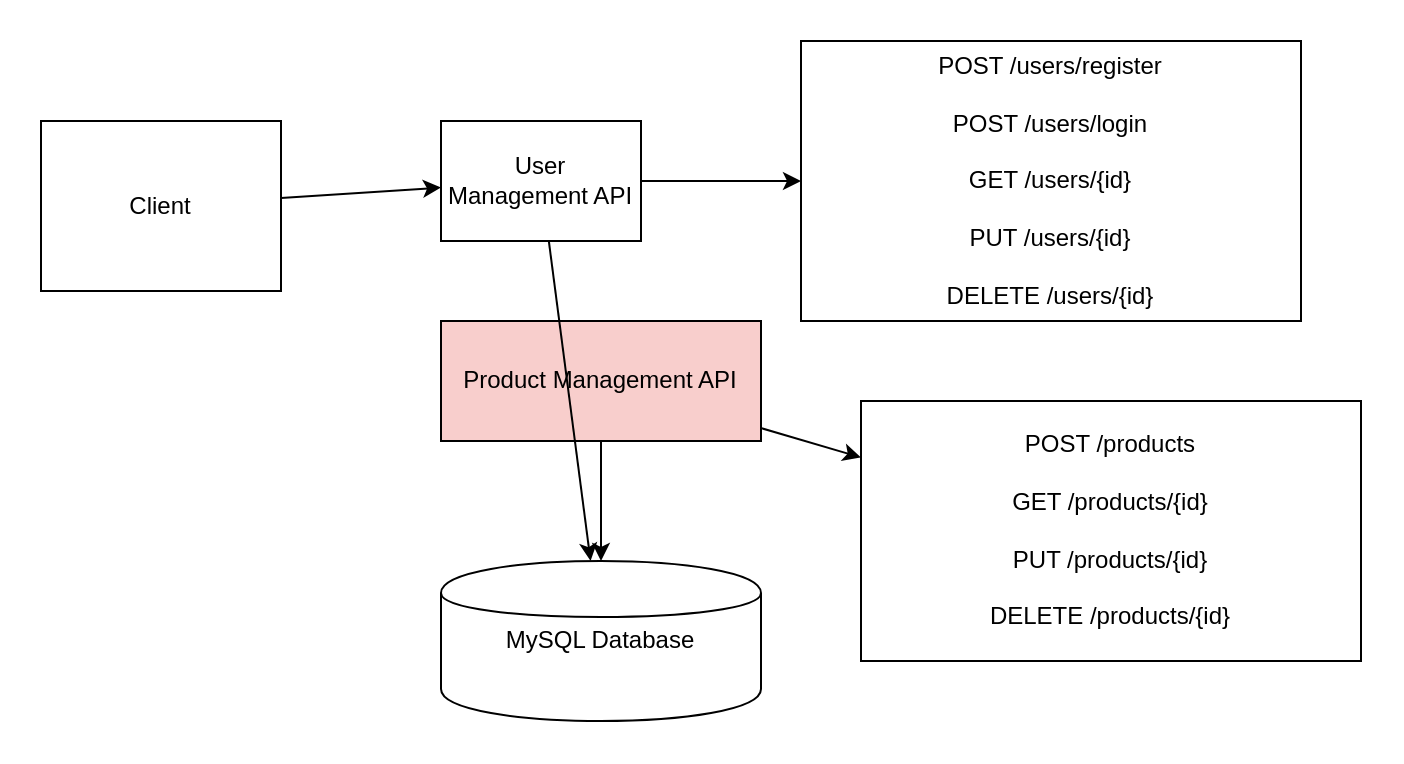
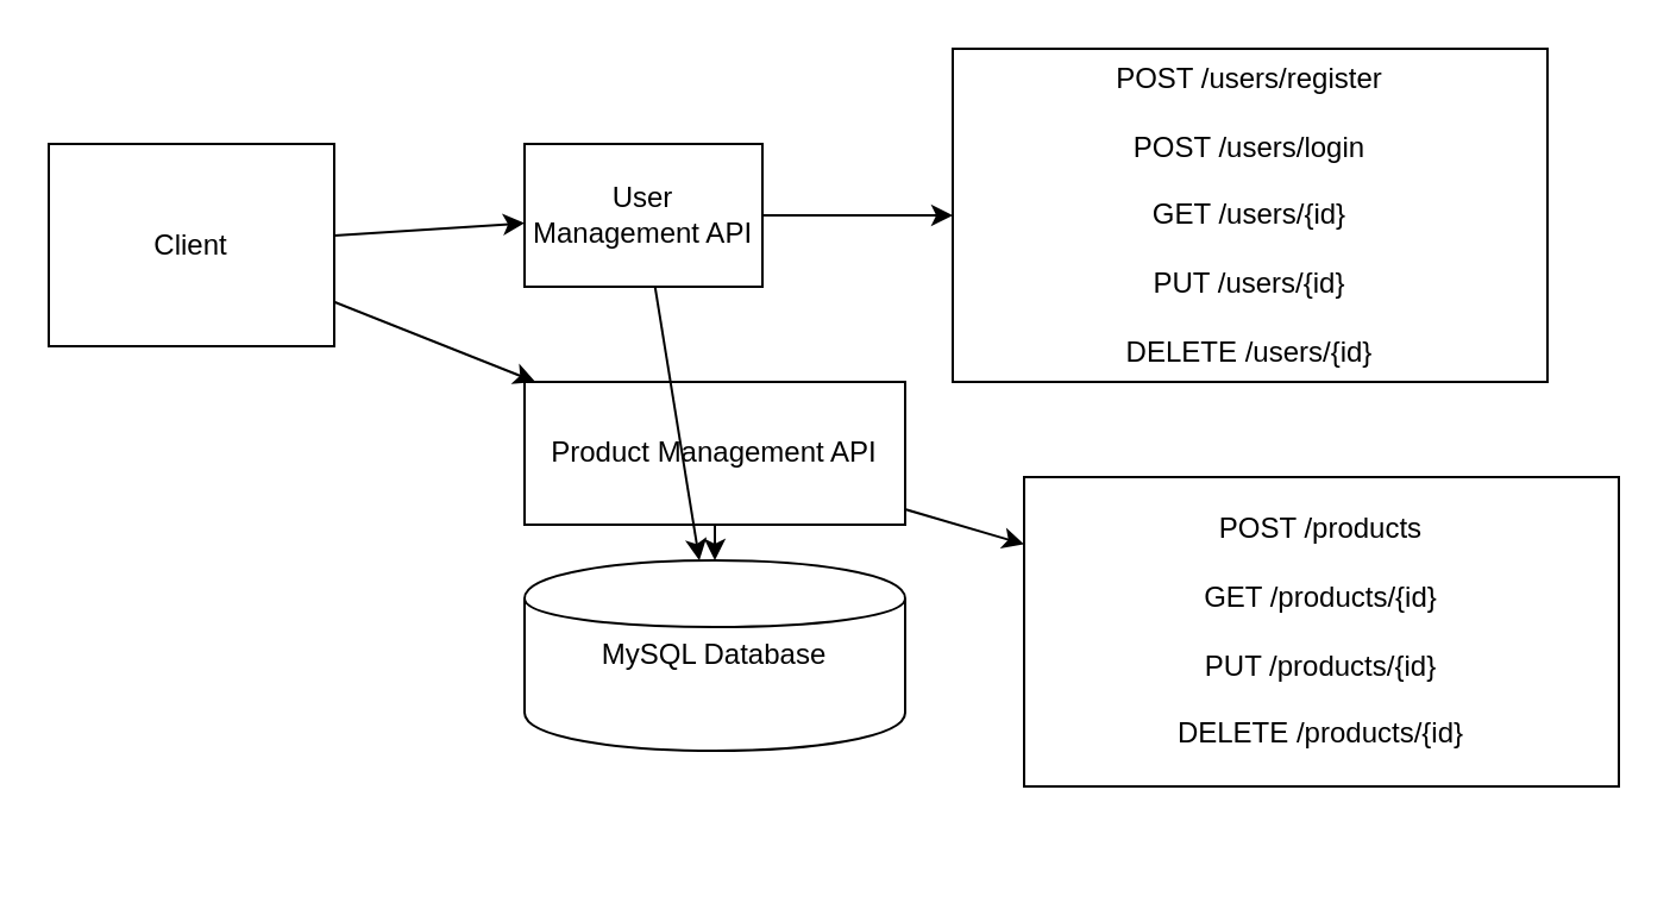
  <mxCell id="0" />
  <mxCell id="1" parent="0" />
  <mxCell id="2" value="Client" style="rounded=0;whiteSpace=wrap;html=1;" vertex="1" parent="1"><mxGeometry x="20" y="60" width="120" height="85" as="geometry" /></mxCell>
  <mxCell id="3" value="User Management API" style="rounded=0;whiteSpace=wrap;html=1;" vertex="1" parent="1"><mxGeometry x="220" y="60" width="100" height="60" as="geometry" /></mxCell>
- <mxCell id="4" value="Product Management API" style="rounded=0;whiteSpace=wrap;html=1;fillColor=#f8cecc;" vertex="1" parent="1"><mxGeometry x="220" y="160" width="160" height="60" as="geometry" /></mxCell>
- <mxCell id="5" value="MySQL Database" style="shape=cylinder;whiteSpace=wrap;html=1;" vertex="1" parent="1"><mxGeometry x="220" y="280" width="160" height="80" as="geometry" /></mxCell>
+ <mxCell id="4" value="Product Management API" style="rounded=0;whiteSpace=wrap;html=1;" vertex="1" parent="1"><mxGeometry x="220" y="160" width="160" height="60" as="geometry" /></mxCell>
+ <mxCell id="5" value="MySQL Database" style="shape=cylinder;whiteSpace=wrap;html=1;" vertex="1" parent="1"><mxGeometry x="220" y="235" width="160" height="80" as="geometry" /></mxCell>
  <mxCell id="6" value="POST /users/register&#10;&#10;POST /users/login&#10;&#10;GET /users/{id}&#10;&#10;PUT /users/{id}&#10;&#10;DELETE /users/{id}" style="rounded=0;whiteSpace=wrap;html=1;" vertex="1" parent="1"><mxGeometry x="400" width="250" height="140" as="geometry" y="20" /></mxCell>
  <mxCell id="7" value="POST /products&#10;&#10;GET /products/{id}&#10;&#10;PUT /products/{id}&#10;&#10;DELETE /products/{id}" style="rounded=0;whiteSpace=wrap;html=1;" vertex="1" parent="1"><mxGeometry x="430" y="200" width="250" height="130" as="geometry" /></mxCell>
  <mxCell id="8" edge="1" parent="1" source="2" target="3"><mxGeometry relative="1" as="geometry" /></mxCell>
+ <mxCell id="9" edge="1" parent="1" source="2" target="4"><mxGeometry relative="1" as="geometry" /></mxCell>
  <mxCell id="10" edge="1" parent="1" source="3" target="5"><mxGeometry relative="1" as="geometry" /></mxCell>
  <mxCell id="11" edge="1" parent="1" source="4" target="5"><mxGeometry relative="1" as="geometry" /></mxCell>
  <mxCell id="12" edge="1" parent="1" source="3" target="6"><mxGeometry relative="1" as="geometry" /></mxCell>
  <mxCell id="13" edge="1" parent="1" source="4" target="7"><mxGeometry relative="1" as="geometry" /></mxCell>
